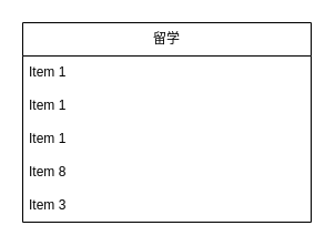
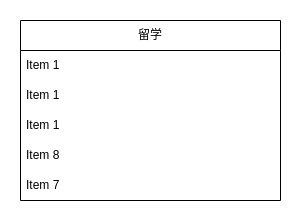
  <mxCell id="0" />
  <mxCell id="1" parent="0" />
  <mxCell id="2" value="留学" style="swimlane;fontStyle=0;childLayout=stackLayout;horizontal=1;startSize=30;horizontalStack=0;resizeParent=1;resizeParentMax=0;resizeLast=0;collapsible=1;marginBottom=0;whiteSpace=wrap;html=1;" vertex="1" parent="1"><mxGeometry x="20" y="20" width="260" height="180" as="geometry" /></mxCell>
  <mxCell id="3" value="Item 1" style="text;strokeColor=none;fillColor=none;align=left;verticalAlign=middle;spacingLeft=4;spacingRight=4;overflow=hidden;points=[[0,0.5],[1,0.5]];portConstraint=eastwest;rotatable=0;whiteSpace=wrap;html=1;" vertex="1" parent="2"><mxGeometry y="30" width="260" height="30" as="geometry" /></mxCell>
  <mxCell id="4" value="Item 1" style="text;strokeColor=none;fillColor=none;align=left;verticalAlign=middle;spacingLeft=4;spacingRight=4;overflow=hidden;points=[[0,0.5],[1,0.5]];portConstraint=eastwest;rotatable=0;whiteSpace=wrap;html=1;" vertex="1" parent="2"><mxGeometry y="60" width="260" height="30" as="geometry" /></mxCell>
  <mxCell id="5" value="Item 1" style="text;strokeColor=none;fillColor=none;align=left;verticalAlign=middle;spacingLeft=4;spacingRight=4;overflow=hidden;points=[[0,0.5],[1,0.5]];portConstraint=eastwest;rotatable=0;whiteSpace=wrap;html=1;" vertex="1" parent="2"><mxGeometry y="90" width="260" height="30" as="geometry" /></mxCell>
  <mxCell id="6" value="Item 8" style="text;strokeColor=none;fillColor=none;align=left;verticalAlign=middle;spacingLeft=4;spacingRight=4;overflow=hidden;points=[[0,0.5],[1,0.5]];portConstraint=eastwest;rotatable=0;whiteSpace=wrap;html=1;" vertex="1" parent="2"><mxGeometry y="120" width="260" height="30" as="geometry" /></mxCell>
- <mxCell id="7" value="Item 3" style="text;strokeColor=none;fillColor=none;align=left;verticalAlign=middle;spacingLeft=4;spacingRight=4;overflow=hidden;points=[[0,0.5],[1,0.5]];portConstraint=eastwest;rotatable=0;whiteSpace=wrap;html=1;" vertex="1" parent="2"><mxGeometry y="150" width="260" height="30" as="geometry" /></mxCell>
+ <mxCell id="7" value="Item 7" style="text;strokeColor=none;fillColor=none;align=left;verticalAlign=middle;spacingLeft=4;spacingRight=4;overflow=hidden;points=[[0,0.5],[1,0.5]];portConstraint=eastwest;rotatable=0;whiteSpace=wrap;html=1;" vertex="1" parent="2"><mxGeometry y="150" width="260" height="30" as="geometry" /></mxCell>
